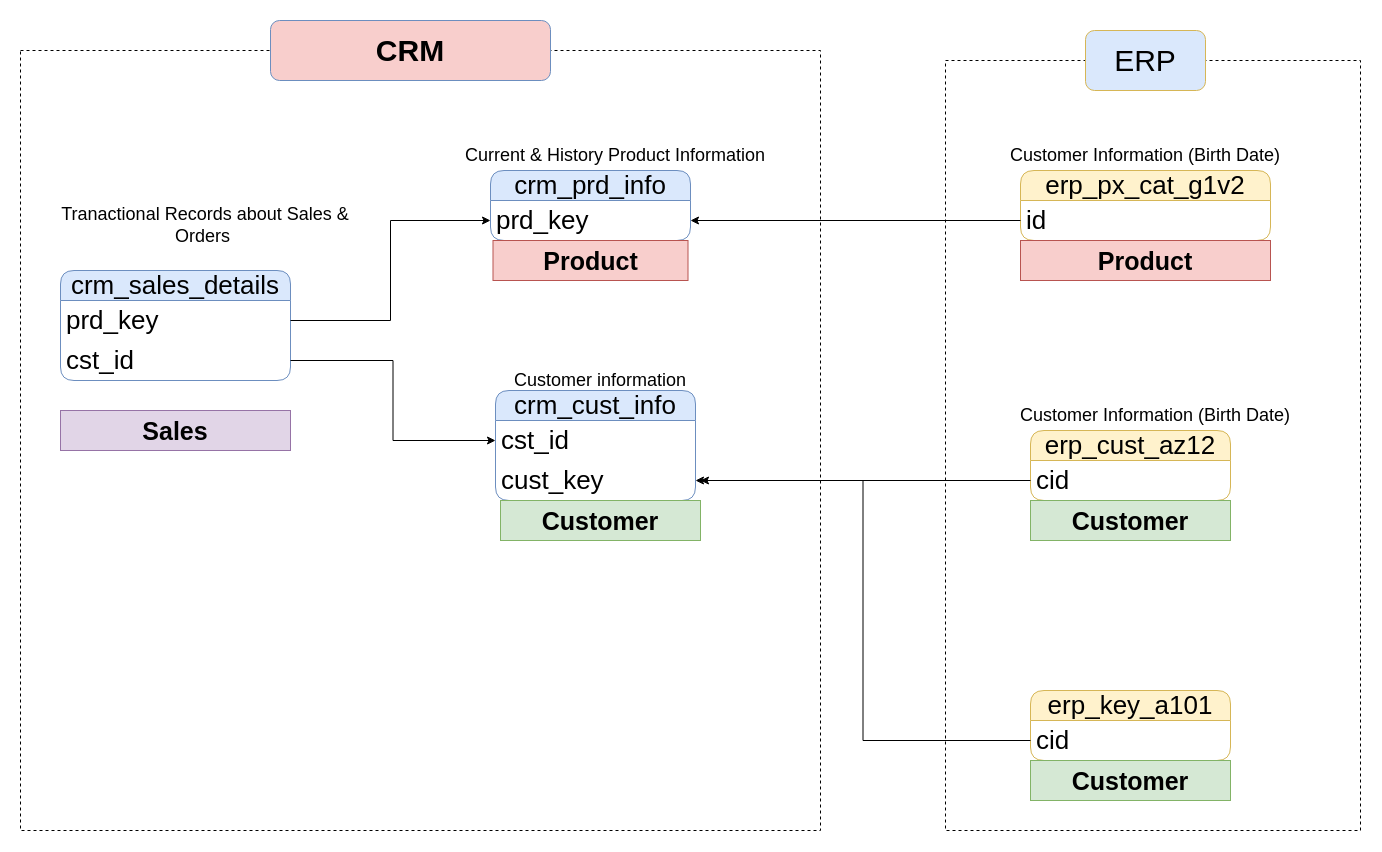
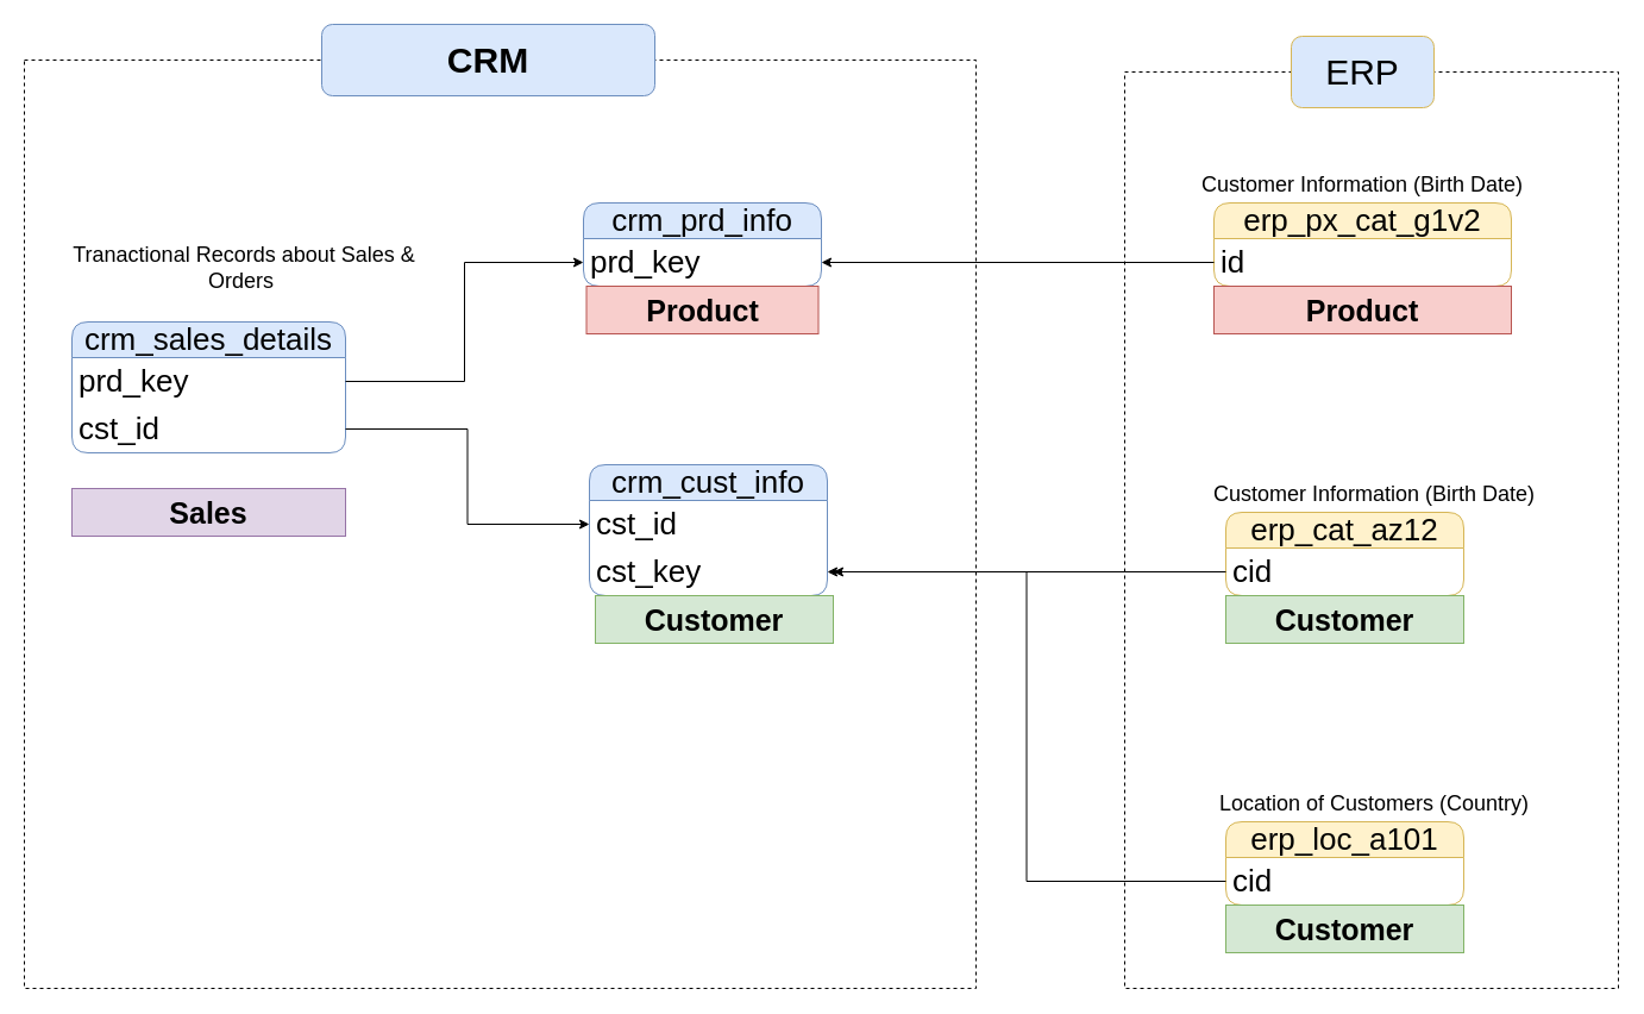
  <mxCell id="0" />
  <mxCell id="1" parent="0" />
  <mxCell id="2" value="crm_cust_info" style="swimlane;fontStyle=0;childLayout=stackLayout;horizontal=1;startSize=30;horizontalStack=0;resizeParent=1;resizeParentMax=0;resizeLast=0;collapsible=1;marginBottom=0;whiteSpace=wrap;html=1;rounded=1;fillColor=#dae8fc;strokeColor=#6c8ebf;fontSize=26;" parent="1" vertex="1"><mxGeometry x="495" y="390" width="200" height="110" as="geometry" /></mxCell>
  <mxCell id="3" value="cst_id" style="text;strokeColor=none;fillColor=none;align=left;verticalAlign=middle;spacingLeft=4;spacingRight=4;overflow=hidden;points=[[0,0.5],[1,0.5]];portConstraint=eastwest;rotatable=0;whiteSpace=wrap;html=1;fontSize=26;" parent="2" vertex="1"><mxGeometry y="30" width="200" height="40" as="geometry" /></mxCell>
- <mxCell id="4" value="cust_key" style="text;strokeColor=none;fillColor=none;align=left;verticalAlign=middle;spacingLeft=4;spacingRight=4;overflow=hidden;points=[[0,0.5],[1,0.5]];portConstraint=eastwest;rotatable=0;whiteSpace=wrap;html=1;fontSize=26;" parent="2" vertex="1"><mxGeometry y="70" width="200" height="40" as="geometry" /></mxCell>
- <mxCell id="5" value="&lt;font style=&quot;font-size: 18px;&quot;&gt;Customer information&lt;/font&gt;" style="text;html=1;align=center;verticalAlign=middle;whiteSpace=wrap;rounded=0;" parent="1" vertex="1"><mxGeometry x="505" y="370" width="190" height="20" as="geometry" /></mxCell>
+ <mxCell id="4" value="cst_key" style="text;strokeColor=none;fillColor=none;align=left;verticalAlign=middle;spacingLeft=4;spacingRight=4;overflow=hidden;points=[[0,0.5],[1,0.5]];portConstraint=eastwest;rotatable=0;whiteSpace=wrap;html=1;fontSize=26;" parent="2" vertex="1"><mxGeometry y="70" width="200" height="40" as="geometry" /></mxCell>
  <mxCell id="6" value="crm_prd_info" style="swimlane;fontStyle=0;childLayout=stackLayout;horizontal=1;startSize=30;horizontalStack=0;resizeParent=1;resizeParentMax=0;resizeLast=0;collapsible=1;marginBottom=0;whiteSpace=wrap;html=1;rounded=1;fillColor=#dae8fc;strokeColor=#6c8ebf;fontSize=26;" parent="1" vertex="1"><mxGeometry x="490" y="170" width="200" height="70" as="geometry" /></mxCell>
  <mxCell id="7" value="prd_key" style="text;strokeColor=none;fillColor=none;align=left;verticalAlign=middle;spacingLeft=4;spacingRight=4;overflow=hidden;points=[[0,0.5],[1,0.5]];portConstraint=eastwest;rotatable=0;whiteSpace=wrap;html=1;fontSize=26;" parent="6" vertex="1"><mxGeometry y="30" width="200" height="40" as="geometry" /></mxCell>
- <mxCell id="8" value="&lt;font style=&quot;font-size: 18px;&quot;&gt;Current &amp;amp; History Product Information&lt;/font&gt;" style="text;html=1;align=center;verticalAlign=middle;whiteSpace=wrap;rounded=0;" parent="1" vertex="1"><mxGeometry x="450" y="140" width="330" height="30" as="geometry" /></mxCell>
  <mxCell id="9" value="crm_sales_details" style="swimlane;fontStyle=0;childLayout=stackLayout;horizontal=1;startSize=30;horizontalStack=0;resizeParent=1;resizeParentMax=0;resizeLast=0;collapsible=1;marginBottom=0;whiteSpace=wrap;html=1;rounded=1;fillColor=#dae8fc;strokeColor=#6c8ebf;fontSize=26;" parent="1" vertex="1"><mxGeometry x="60" y="270" width="230" height="110" as="geometry" /></mxCell>
  <mxCell id="10" value="prd_key" style="text;strokeColor=none;fillColor=none;align=left;verticalAlign=middle;spacingLeft=4;spacingRight=4;overflow=hidden;points=[[0,0.5],[1,0.5]];portConstraint=eastwest;rotatable=0;whiteSpace=wrap;html=1;fontSize=26;" parent="9" vertex="1"><mxGeometry y="30" width="230" height="40" as="geometry" /></mxCell>
  <mxCell id="11" value="cst_id" style="text;strokeColor=none;fillColor=none;align=left;verticalAlign=middle;spacingLeft=4;spacingRight=4;overflow=hidden;points=[[0,0.5],[1,0.5]];portConstraint=eastwest;rotatable=0;whiteSpace=wrap;html=1;fontSize=26;" parent="9" vertex="1"><mxGeometry y="70" width="230" height="40" as="geometry" /></mxCell>
  <mxCell id="12" value="&lt;font style=&quot;font-size: 18px;&quot;&gt;Tranactional Records about Sales &amp;amp; Orders&amp;nbsp;&lt;/font&gt;" style="text;html=1;align=center;verticalAlign=middle;whiteSpace=wrap;rounded=0;" parent="1" vertex="1"><mxGeometry x="40" y="200" width="330" height="50" as="geometry" /></mxCell>
  <mxCell id="13" style="edgeStyle=orthogonalEdgeStyle;rounded=0;orthogonalLoop=1;jettySize=auto;html=1;entryX=0;entryY=0.5;entryDx=0;entryDy=0;" parent="1" source="11" target="3" edge="1"><mxGeometry relative="1" as="geometry" /></mxCell>
  <mxCell id="14" style="edgeStyle=orthogonalEdgeStyle;rounded=0;orthogonalLoop=1;jettySize=auto;html=1;" parent="1" source="10" target="7" edge="1"><mxGeometry relative="1" as="geometry" /></mxCell>
- <mxCell id="15" value="erp_cust_az12" style="swimlane;fontStyle=0;childLayout=stackLayout;horizontal=1;startSize=30;horizontalStack=0;resizeParent=1;resizeParentMax=0;resizeLast=0;collapsible=1;marginBottom=0;whiteSpace=wrap;html=1;rounded=1;fillColor=#fff2cc;strokeColor=#d6b656;fontSize=26;" parent="1" vertex="1"><mxGeometry x="1030" y="430" width="200" height="70" as="geometry" /></mxCell>
+ <mxCell id="15" value="erp_cat_az12" style="swimlane;fontStyle=0;childLayout=stackLayout;horizontal=1;startSize=30;horizontalStack=0;resizeParent=1;resizeParentMax=0;resizeLast=0;collapsible=1;marginBottom=0;whiteSpace=wrap;html=1;rounded=1;fillColor=#fff2cc;strokeColor=#d6b656;fontSize=26;" parent="1" vertex="1"><mxGeometry x="1030" y="430" width="200" height="70" as="geometry" /></mxCell>
  <mxCell id="16" style="edgeStyle=orthogonalEdgeStyle;rounded=0;orthogonalLoop=1;jettySize=auto;html=1;" parent="15" source="17" edge="1"><mxGeometry relative="1" as="geometry"><mxPoint x="-330" y="50" as="targetPoint" /></mxGeometry></mxCell>
  <mxCell id="17" value="cid" style="text;strokeColor=none;fillColor=none;align=left;verticalAlign=middle;spacingLeft=4;spacingRight=4;overflow=hidden;points=[[0,0.5],[1,0.5]];portConstraint=eastwest;rotatable=0;whiteSpace=wrap;html=1;fontSize=26;" parent="15" vertex="1"><mxGeometry y="30" width="200" height="40" as="geometry" /></mxCell>
  <mxCell id="18" value="&lt;font style=&quot;font-size: 18px;&quot;&gt;Customer Information (Birth Date)&lt;/font&gt;" style="text;html=1;align=center;verticalAlign=middle;whiteSpace=wrap;rounded=0;" parent="1" vertex="1"><mxGeometry x="990" y="400" width="330" height="30" as="geometry" /></mxCell>
- <mxCell id="19" value="erp_key_a101" style="swimlane;fontStyle=0;childLayout=stackLayout;horizontal=1;startSize=30;horizontalStack=0;resizeParent=1;resizeParentMax=0;resizeLast=0;collapsible=1;marginBottom=0;whiteSpace=wrap;html=1;rounded=1;fillColor=#fff2cc;strokeColor=#d6b656;fontSize=26;" parent="1" vertex="1"><mxGeometry x="1030" y="690" width="200" height="70" as="geometry" /></mxCell>
+ <mxCell id="19" value="erp_loc_a101" style="swimlane;fontStyle=0;childLayout=stackLayout;horizontal=1;startSize=30;horizontalStack=0;resizeParent=1;resizeParentMax=0;resizeLast=0;collapsible=1;marginBottom=0;whiteSpace=wrap;html=1;rounded=1;fillColor=#fff2cc;strokeColor=#d6b656;fontSize=26;" parent="1" vertex="1"><mxGeometry x="1030" y="690" width="200" height="70" as="geometry" /></mxCell>
  <mxCell id="20" value="cid" style="text;strokeColor=none;fillColor=none;align=left;verticalAlign=middle;spacingLeft=4;spacingRight=4;overflow=hidden;points=[[0,0.5],[1,0.5]];portConstraint=eastwest;rotatable=0;whiteSpace=wrap;html=1;fontSize=26;" parent="19" vertex="1"><mxGeometry y="30" width="200" height="40" as="geometry" /></mxCell>
+ <mxCell id="21" value="&lt;font style=&quot;font-size: 18px;&quot;&gt;Location of Customers (Country)&lt;/font&gt;" style="text;html=1;align=center;verticalAlign=middle;whiteSpace=wrap;rounded=0;" parent="1" vertex="1"><mxGeometry x="990" y="660" width="330" height="30" as="geometry" /></mxCell>
  <mxCell id="22" value="erp_px_cat_g1v2" style="swimlane;fontStyle=0;childLayout=stackLayout;horizontal=1;startSize=30;horizontalStack=0;resizeParent=1;resizeParentMax=0;resizeLast=0;collapsible=1;marginBottom=0;whiteSpace=wrap;html=1;rounded=1;fillColor=#fff2cc;strokeColor=#d6b656;fontSize=26;" parent="1" vertex="1"><mxGeometry x="1020" y="170" width="250" height="70" as="geometry" /></mxCell>
  <mxCell id="23" value="id" style="text;strokeColor=none;fillColor=none;align=left;verticalAlign=middle;spacingLeft=4;spacingRight=4;overflow=hidden;points=[[0,0.5],[1,0.5]];portConstraint=eastwest;rotatable=0;whiteSpace=wrap;html=1;fontSize=26;" parent="22" vertex="1"><mxGeometry y="30" width="250" height="40" as="geometry" /></mxCell>
  <mxCell id="24" value="&lt;font style=&quot;font-size: 18px;&quot;&gt;Customer Information (Birth Date)&lt;/font&gt;" style="text;html=1;align=center;verticalAlign=middle;whiteSpace=wrap;rounded=0;" parent="1" vertex="1"><mxGeometry x="980" y="140" width="330" height="30" as="geometry" /></mxCell>
  <mxCell id="25" style="edgeStyle=orthogonalEdgeStyle;rounded=0;orthogonalLoop=1;jettySize=auto;html=1;entryX=1;entryY=0.5;entryDx=0;entryDy=0;" parent="1" source="20" target="4" edge="1"><mxGeometry relative="1" as="geometry" /></mxCell>
  <mxCell id="26" style="edgeStyle=orthogonalEdgeStyle;rounded=0;orthogonalLoop=1;jettySize=auto;html=1;" parent="1" source="23" target="7" edge="1"><mxGeometry relative="1" as="geometry" /></mxCell>
  <mxCell id="27" value="" style="rounded=0;whiteSpace=wrap;html=1;fillColor=none;dashed=1;" parent="1" vertex="1"><mxGeometry x="20" y="50" width="800" height="780" as="geometry" /></mxCell>
- <mxCell id="28" value="&lt;font style=&quot;font-size: 30px;&quot;&gt;&lt;b style=&quot;&quot;&gt;CRM&lt;/b&gt;&lt;/font&gt;" style="rounded=1;whiteSpace=wrap;html=1;fillColor=#f8cecc;strokeColor=#6c8ebf;" parent="1" vertex="1"><mxGeometry x="270" y="20" width="280" height="60" as="geometry" /></mxCell>
+ <mxCell id="28" value="&lt;font style=&quot;font-size: 30px;&quot;&gt;&lt;b style=&quot;&quot;&gt;CRM&lt;/b&gt;&lt;/font&gt;" style="rounded=1;whiteSpace=wrap;html=1;fillColor=#dae8fc;strokeColor=#6c8ebf;" parent="1" vertex="1"><mxGeometry x="270" y="20" width="280" height="60" as="geometry" /></mxCell>
  <mxCell id="29" value="" style="rounded=0;whiteSpace=wrap;html=1;fillColor=none;dashed=1;" parent="1" vertex="1"><mxGeometry x="945" y="60" width="415" height="770" as="geometry" /></mxCell>
  <mxCell id="30" value="&lt;font style=&quot;font-size: 30px;&quot;&gt;ERP&lt;/font&gt;" style="rounded=1;whiteSpace=wrap;html=1;fillColor=#dae8fc;strokeColor=#d6b656;" parent="1" vertex="1"><mxGeometry x="1085" y="30" width="120" height="60" as="geometry" /></mxCell>
  <mxCell id="31" value="&lt;font style=&quot;font-size: 25px;&quot;&gt;Product&lt;/font&gt;" style="text;html=1;strokeColor=#b85450;fillColor=#f8cecc;align=center;verticalAlign=middle;whiteSpace=wrap;overflow=hidden;fontSize=20;fontStyle=1" vertex="1" parent="1"><mxGeometry x="492.5" y="240" width="195" height="40" as="geometry" /></mxCell>
  <mxCell id="32" value="&lt;font style=&quot;font-size: 25px;&quot;&gt;Product&lt;/font&gt;" style="text;html=1;strokeColor=#b85450;fillColor=#f8cecc;align=center;verticalAlign=middle;whiteSpace=wrap;overflow=hidden;fontSize=20;fontStyle=1" vertex="1" parent="1"><mxGeometry x="1020" y="240" width="250" height="40" as="geometry" /></mxCell>
  <mxCell id="33" value="&lt;font style=&quot;font-size: 25px;&quot;&gt;Customer&lt;/font&gt;" style="text;html=1;strokeColor=#82b366;fillColor=#d5e8d4;align=center;verticalAlign=middle;whiteSpace=wrap;overflow=hidden;fontSize=20;fontStyle=1" vertex="1" parent="1"><mxGeometry x="500" y="500" width="200" height="40" as="geometry" /></mxCell>
  <mxCell id="34" value="&lt;font style=&quot;font-size: 25px;&quot;&gt;Customer&lt;/font&gt;" style="text;html=1;strokeColor=#82b366;fillColor=#d5e8d4;align=center;verticalAlign=middle;whiteSpace=wrap;overflow=hidden;fontSize=20;fontStyle=1" vertex="1" parent="1"><mxGeometry x="1030" y="500" width="200" height="40" as="geometry" /></mxCell>
  <mxCell id="35" value="&lt;font style=&quot;font-size: 25px;&quot;&gt;Customer&lt;/font&gt;" style="text;html=1;strokeColor=#82b366;fillColor=#d5e8d4;align=center;verticalAlign=middle;whiteSpace=wrap;overflow=hidden;fontSize=20;fontStyle=1" vertex="1" parent="1"><mxGeometry x="1030" y="760" width="200" height="40" as="geometry" /></mxCell>
  <mxCell id="36" value="&lt;font style=&quot;font-size: 25px;&quot;&gt;Sales&lt;/font&gt;" style="text;html=1;strokeColor=#9673a6;fillColor=#e1d5e7;align=center;verticalAlign=middle;whiteSpace=wrap;overflow=hidden;fontSize=20;fontStyle=1" vertex="1" parent="1"><mxGeometry x="60" y="410" width="230" height="40" as="geometry" /></mxCell>
